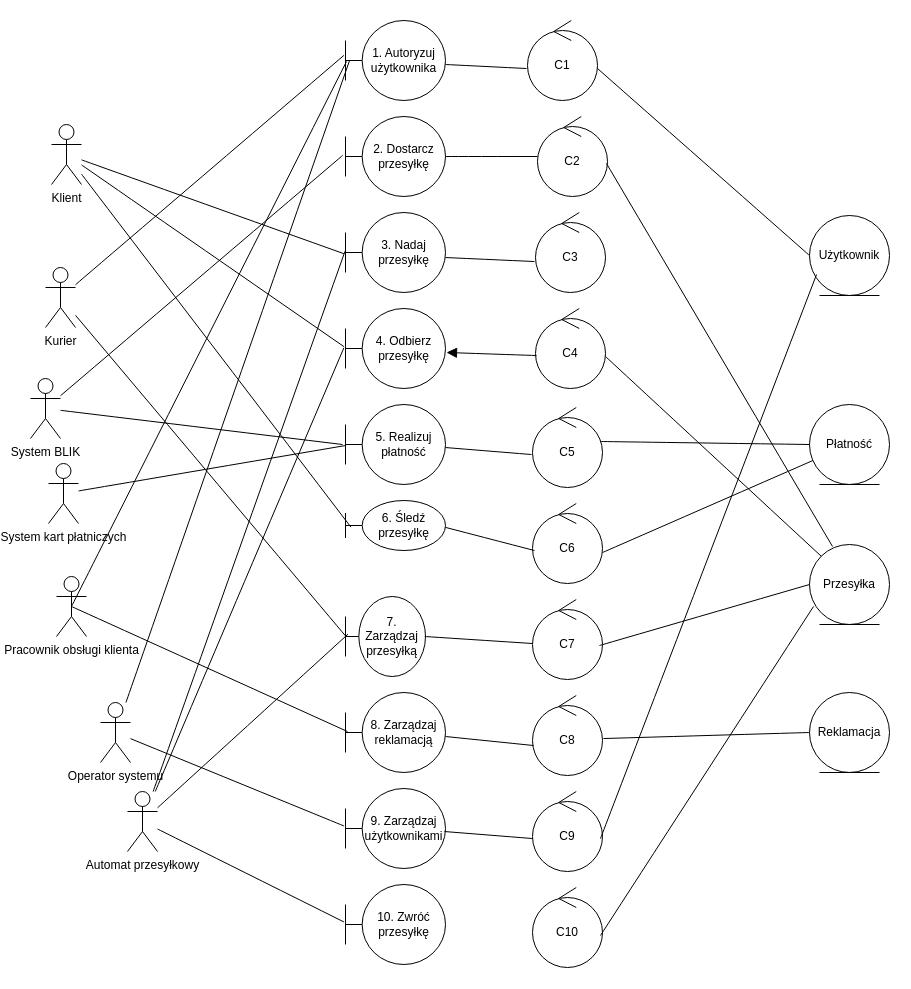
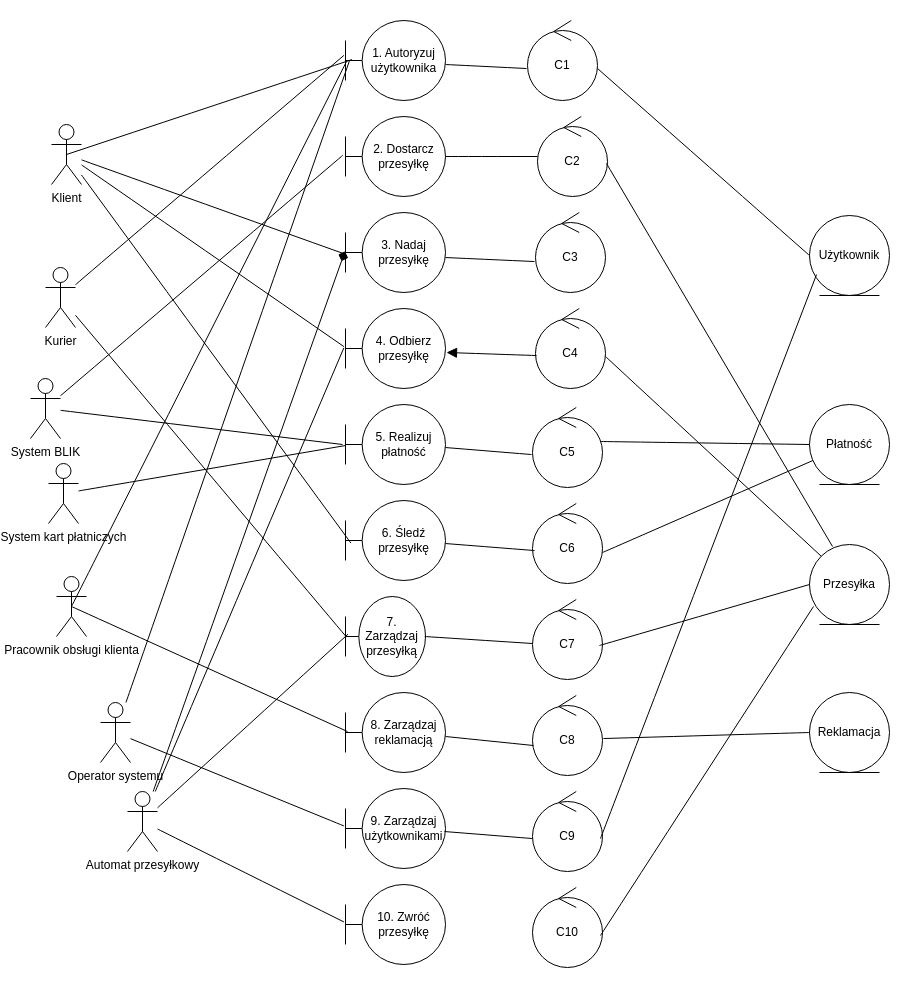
  <mxCell id="0" />
  <mxCell id="1" parent="0" />
  <mxCell id="2" value="Klient" style="shape=umlActor;verticalLabelPosition=bottom;verticalAlign=top;html=1;" vertex="1" parent="1"><mxGeometry x="41" y="124" width="30" height="60" as="geometry" /></mxCell>
  <mxCell id="3" value="Kurier" style="shape=umlActor;verticalLabelPosition=bottom;verticalAlign=top;html=1;" vertex="1" parent="1"><mxGeometry x="35" y="267" width="30" height="60" as="geometry" /></mxCell>
  <mxCell id="4" value="Pracownik obsługi klienta" style="shape=umlActor;verticalLabelPosition=bottom;verticalAlign=top;html=1;" vertex="1" parent="1"><mxGeometry x="46" y="576" width="30" height="60" as="geometry" /></mxCell>
  <mxCell id="5" value="Automat przesyłkowy" style="shape=umlActor;verticalLabelPosition=bottom;verticalAlign=top;html=1;" vertex="1" parent="1"><mxGeometry x="117" y="791" width="30" height="60" as="geometry" /></mxCell>
  <mxCell id="6" value="Operator systemu" style="shape=umlActor;verticalLabelPosition=bottom;verticalAlign=top;html=1;" vertex="1" parent="1"><mxGeometry x="90" y="702" width="30" height="60" as="geometry" /></mxCell>
  <mxCell id="7" value="System BLIK" style="shape=umlActor;verticalLabelPosition=bottom;verticalAlign=top;html=1;" vertex="1" parent="1"><mxGeometry x="20" y="378" width="30" height="60" as="geometry" /></mxCell>
  <mxCell id="8" value="System kart płatniczych" style="shape=umlActor;verticalLabelPosition=bottom;verticalAlign=top;html=1;" vertex="1" parent="1"><mxGeometry x="38" y="463" width="30" height="60" as="geometry" /></mxCell>
  <mxCell id="9" value="1. Autoryzuj użytkownika" style="shape=umlBoundary;whiteSpace=wrap;html=1;" vertex="1" parent="1"><mxGeometry x="335" y="20" width="100" height="80" as="geometry" /></mxCell>
  <mxCell id="10" value="2. Dostarcz przesyłkę" style="shape=umlBoundary;whiteSpace=wrap;html=1;" vertex="1" parent="1"><mxGeometry x="335" y="116" width="100" height="80" as="geometry" /></mxCell>
  <mxCell id="11" value="3. Nadaj przesyłkę" style="shape=umlBoundary;whiteSpace=wrap;html=1;" vertex="1" parent="1"><mxGeometry x="335" y="212" width="100" height="80" as="geometry" /></mxCell>
  <mxCell id="12" value="4. Odbierz przesyłkę" style="shape=umlBoundary;whiteSpace=wrap;html=1;" vertex="1" parent="1"><mxGeometry x="335" y="308" width="100" height="80" as="geometry" /></mxCell>
  <mxCell id="13" value="5. Realizuj płatność" style="shape=umlBoundary;whiteSpace=wrap;html=1;" vertex="1" parent="1"><mxGeometry x="335" y="404" width="100" height="80" as="geometry" /></mxCell>
- <mxCell id="14" value="6. Śledź przesyłkę" style="shape=umlBoundary;whiteSpace=wrap;html=1;" vertex="1" parent="1"><mxGeometry x="335" y="500" width="100" height="50" as="geometry" /></mxCell>
+ <mxCell id="14" value="6. Śledź przesyłkę" style="shape=umlBoundary;whiteSpace=wrap;html=1;" vertex="1" parent="1"><mxGeometry x="335" y="500" width="100" height="80" as="geometry" /></mxCell>
  <mxCell id="15" value="7. Zarządzaj przesyłką" style="shape=umlBoundary;whiteSpace=wrap;html=1;" vertex="1" parent="1"><mxGeometry x="335" y="596" width="80" height="80" as="geometry" /></mxCell>
  <mxCell id="16" value="8. Zarządzaj reklamacją" style="shape=umlBoundary;whiteSpace=wrap;html=1;" vertex="1" parent="1"><mxGeometry x="335" y="692" width="100" height="80" as="geometry" /></mxCell>
  <mxCell id="17" value="9. Zarządzaj użytkownikami" style="shape=umlBoundary;whiteSpace=wrap;html=1;" vertex="1" parent="1"><mxGeometry x="335" y="788" width="100" height="80" as="geometry" /></mxCell>
  <mxCell id="18" value="10. Zwróć przesyłkę" style="shape=umlBoundary;whiteSpace=wrap;html=1;" vertex="1" parent="1"><mxGeometry x="335" y="884" width="100" height="80" as="geometry" /></mxCell>
  <mxCell id="19" value="C1" style="ellipse;shape=umlControl;whiteSpace=wrap;html=1;" vertex="1" parent="1"><mxGeometry x="517" y="20" width="70" height="80" as="geometry" /></mxCell>
  <mxCell id="20" value="C2" style="ellipse;shape=umlControl;whiteSpace=wrap;html=1;" vertex="1" parent="1"><mxGeometry x="527" y="116" width="70" height="80" as="geometry" /></mxCell>
  <mxCell id="21" value="C3" style="ellipse;shape=umlControl;whiteSpace=wrap;html=1;" vertex="1" parent="1"><mxGeometry x="525" y="212" width="70" height="80" as="geometry" /></mxCell>
  <mxCell id="22" value="C4" style="ellipse;shape=umlControl;whiteSpace=wrap;html=1;" vertex="1" parent="1"><mxGeometry x="525" y="308" width="70" height="80" as="geometry" /></mxCell>
  <mxCell id="23" value="C5" style="ellipse;shape=umlControl;whiteSpace=wrap;html=1;" vertex="1" parent="1"><mxGeometry x="522" y="407" width="70" height="80" as="geometry" /></mxCell>
  <mxCell id="24" value="C6" style="ellipse;shape=umlControl;whiteSpace=wrap;html=1;" vertex="1" parent="1"><mxGeometry x="522" y="503" width="70" height="80" as="geometry" /></mxCell>
  <mxCell id="25" value="C7" style="ellipse;shape=umlControl;whiteSpace=wrap;html=1;" vertex="1" parent="1"><mxGeometry x="522" y="599" width="70" height="80" as="geometry" /></mxCell>
  <mxCell id="26" value="C8" style="ellipse;shape=umlControl;whiteSpace=wrap;html=1;" vertex="1" parent="1"><mxGeometry x="522" y="695" width="70" height="80" as="geometry" /></mxCell>
  <mxCell id="27" value="C9" style="ellipse;shape=umlControl;whiteSpace=wrap;html=1;" vertex="1" parent="1"><mxGeometry x="522" y="791" width="70" height="80" as="geometry" /></mxCell>
  <mxCell id="28" value="C10" style="ellipse;shape=umlControl;whiteSpace=wrap;html=1;" vertex="1" parent="1"><mxGeometry x="522" y="887" width="70" height="80" as="geometry" /></mxCell>
  <mxCell id="29" value="Przesyłka" style="ellipse;shape=umlEntity;whiteSpace=wrap;html=1;" vertex="1" parent="1"><mxGeometry x="799" y="544" width="80" height="80" as="geometry" /></mxCell>
  <mxCell id="30" value="Reklamacja" style="ellipse;shape=umlEntity;whiteSpace=wrap;html=1;" vertex="1" parent="1"><mxGeometry x="799" y="692" width="80" height="80" as="geometry" /></mxCell>
  <mxCell id="31" value="Płatność" style="ellipse;shape=umlEntity;whiteSpace=wrap;html=1;" vertex="1" parent="1"><mxGeometry x="799" y="404" width="80" height="80" as="geometry" /></mxCell>
  <mxCell id="32" value="Użytkownik" style="ellipse;shape=umlEntity;whiteSpace=wrap;html=1;" vertex="1" parent="1"><mxGeometry x="799" y="215" width="80" height="80" as="geometry" /></mxCell>
  <mxCell id="33" value="" style="endArrow=none;html=1;rounded=0;fontSize=12;startSize=8;endSize=8;curved=1;exitX=0.5;exitY=0.5;exitDx=0;exitDy=0;exitPerimeter=0;entryX=0.02;entryY=0.488;entryDx=0;entryDy=0;entryPerimeter=0;" edge="1" parent="1" source="4" target="16"><mxGeometry width="50" height="50" relative="1" as="geometry"><mxPoint x="300" y="584" as="sourcePoint" /><mxPoint x="350" y="534" as="targetPoint" /></mxGeometry></mxCell>
  <mxCell id="34" value="" style="endArrow=none;html=1;rounded=0;fontSize=12;startSize=8;endSize=8;curved=1;entryX=0.01;entryY=0.513;entryDx=0;entryDy=0;entryPerimeter=0;exitX=0.5;exitY=0.5;exitDx=0;exitDy=0;exitPerimeter=0;" edge="1" parent="1" source="4" target="9"><mxGeometry width="50" height="50" relative="1" as="geometry"><mxPoint x="98" y="715" as="sourcePoint" /><mxPoint x="347" y="741" as="targetPoint" /></mxGeometry></mxCell>
  <mxCell id="35" value="" style="endArrow=none;html=1;rounded=0;fontSize=12;startSize=8;endSize=8;curved=1;exitX=0;exitY=0.5;exitDx=0;exitDy=0;entryX=1.014;entryY=0.538;entryDx=0;entryDy=0;entryPerimeter=0;" edge="1" parent="1" source="30" target="26"><mxGeometry width="50" height="50" relative="1" as="geometry"><mxPoint x="721" y="600" as="sourcePoint" /><mxPoint x="771" y="550" as="targetPoint" /></mxGeometry></mxCell>
  <mxCell id="36" value="" style="endArrow=none;html=1;rounded=0;fontSize=12;startSize=8;endSize=8;curved=1;exitX=1;exitY=0.55;exitDx=0;exitDy=0;exitPerimeter=0;entryX=0.014;entryY=0.625;entryDx=0;entryDy=0;entryPerimeter=0;" edge="1" parent="1" source="16" target="26"><mxGeometry width="50" height="50" relative="1" as="geometry"><mxPoint x="117" y="735" as="sourcePoint" /><mxPoint x="357" y="751" as="targetPoint" /></mxGeometry></mxCell>
  <mxCell id="37" value="" style="endArrow=none;html=1;rounded=0;fontSize=12;startSize=8;endSize=8;curved=1;exitX=0.99;exitY=0.5;exitDx=0;exitDy=0;exitPerimeter=0;entryX=0;entryY=0.55;entryDx=0;entryDy=0;entryPerimeter=0;" edge="1" parent="1" source="15" target="25"><mxGeometry width="50" height="50" relative="1" as="geometry"><mxPoint x="548" y="547" as="sourcePoint" /><mxPoint x="598" y="497" as="targetPoint" /></mxGeometry></mxCell>
  <mxCell id="38" value="" style="endArrow=none;html=1;rounded=0;fontSize=12;startSize=8;endSize=8;curved=1;exitX=0;exitY=0.588;exitDx=0;exitDy=0;exitPerimeter=0;entryX=0.99;entryY=0.538;entryDx=0;entryDy=0;entryPerimeter=0;" edge="1" parent="1" source="27" target="17"><mxGeometry width="50" height="50" relative="1" as="geometry"><mxPoint x="595" y="729" as="sourcePoint" /><mxPoint x="645" y="679" as="targetPoint" /></mxGeometry></mxCell>
  <mxCell id="39" value="" style="endArrow=none;html=1;rounded=0;fontSize=12;startSize=8;endSize=8;curved=1;exitX=0.029;exitY=0.588;exitDx=0;exitDy=0;exitPerimeter=0;entryX=1;entryY=0.538;entryDx=0;entryDy=0;entryPerimeter=0;" edge="1" parent="1" source="24" target="14"><mxGeometry width="50" height="50" relative="1" as="geometry"><mxPoint x="591" y="524" as="sourcePoint" /><mxPoint x="641" y="474" as="targetPoint" /></mxGeometry></mxCell>
  <mxCell id="40" value="" style="endArrow=none;html=1;rounded=0;fontSize=12;startSize=8;endSize=8;curved=1;exitX=-0.014;exitY=0.588;exitDx=0;exitDy=0;exitPerimeter=0;entryX=1;entryY=0.538;entryDx=0;entryDy=0;entryPerimeter=0;" edge="1" parent="1" source="23" target="13"><mxGeometry width="50" height="50" relative="1" as="geometry"><mxPoint x="609" y="362" as="sourcePoint" /><mxPoint x="463" y="411" as="targetPoint" /></mxGeometry></mxCell>
  <mxCell id="41" value="" style="endArrow=block;html=1;rounded=0;fontSize=12;startSize=8;endSize=8;curved=1;exitX=0.014;exitY=0.588;exitDx=0;exitDy=0;exitPerimeter=0;entryX=1.01;entryY=0.55;entryDx=0;entryDy=0;entryPerimeter=0;" edge="1" parent="1" source="22" target="12"><mxGeometry width="50" height="50" relative="1" as="geometry"><mxPoint x="609" y="362" as="sourcePoint" /><mxPoint x="659" y="312" as="targetPoint" /></mxGeometry></mxCell>
  <mxCell id="42" value="" style="endArrow=none;html=1;rounded=0;fontSize=12;startSize=8;endSize=8;curved=1;exitX=-0.014;exitY=0.613;exitDx=0;exitDy=0;exitPerimeter=0;entryX=1;entryY=0.563;entryDx=0;entryDy=0;entryPerimeter=0;" edge="1" parent="1" source="21" target="11"><mxGeometry width="50" height="50" relative="1" as="geometry"><mxPoint x="631" y="179" as="sourcePoint" /><mxPoint x="681" y="129" as="targetPoint" /></mxGeometry></mxCell>
  <mxCell id="43" value="" style="endArrow=none;html=1;rounded=0;fontSize=12;startSize=8;endSize=8;curved=1;entryX=0;entryY=0.513;entryDx=0;entryDy=0;entryPerimeter=0;" edge="1" parent="1" source="8" target="13"><mxGeometry width="50" height="50" relative="1" as="geometry"><mxPoint x="444" y="339" as="sourcePoint" /><mxPoint x="494" y="289" as="targetPoint" /></mxGeometry></mxCell>
  <mxCell id="44" value="" style="endArrow=none;html=1;rounded=0;fontSize=12;startSize=8;endSize=8;curved=1;entryX=-0.03;entryY=0.5;entryDx=0;entryDy=0;entryPerimeter=0;" edge="1" parent="1" source="7" target="13"><mxGeometry width="50" height="50" relative="1" as="geometry"><mxPoint x="444" y="339" as="sourcePoint" /><mxPoint x="494" y="289" as="targetPoint" /></mxGeometry></mxCell>
  <mxCell id="45" value="" style="endArrow=none;html=1;rounded=0;fontSize=12;startSize=8;endSize=8;curved=1;entryX=0;entryY=0.5;entryDx=0;entryDy=0;exitX=0.971;exitY=0.425;exitDx=0;exitDy=0;exitPerimeter=0;" edge="1" parent="1" source="23" target="31"><mxGeometry width="50" height="50" relative="1" as="geometry"><mxPoint x="444" y="339" as="sourcePoint" /><mxPoint x="494" y="289" as="targetPoint" /></mxGeometry></mxCell>
  <mxCell id="46" value="" style="endArrow=none;html=1;rounded=0;fontSize=12;startSize=8;endSize=8;curved=1;entryX=0;entryY=0.5;entryDx=0;entryDy=0;entryPerimeter=0;exitX=1;exitY=0.5;exitDx=0;exitDy=0;exitPerimeter=0;" edge="1" parent="1" source="10" target="20"><mxGeometry width="50" height="50" relative="1" as="geometry"><mxPoint x="465" y="238" as="sourcePoint" /><mxPoint x="515" y="188" as="targetPoint" /></mxGeometry></mxCell>
  <mxCell id="47" value="" style="endArrow=none;html=1;rounded=0;fontSize=12;startSize=8;endSize=8;curved=1;entryX=-0.014;entryY=0.6;entryDx=0;entryDy=0;entryPerimeter=0;exitX=1;exitY=0.55;exitDx=0;exitDy=0;exitPerimeter=0;" edge="1" parent="1" source="9" target="19"><mxGeometry width="50" height="50" relative="1" as="geometry"><mxPoint x="465" y="238" as="sourcePoint" /><mxPoint x="515" y="188" as="targetPoint" /></mxGeometry></mxCell>
  <mxCell id="48" value="" style="endArrow=none;html=1;rounded=0;fontSize=12;startSize=8;endSize=8;curved=1;exitX=1;exitY=0.613;exitDx=0;exitDy=0;exitPerimeter=0;" edge="1" parent="1" source="24" target="31"><mxGeometry width="50" height="50" relative="1" as="geometry"><mxPoint x="574" y="620" as="sourcePoint" /><mxPoint x="624" y="570" as="targetPoint" /></mxGeometry></mxCell>
  <mxCell id="49" value="" style="endArrow=none;html=1;rounded=0;fontSize=12;startSize=8;endSize=8;curved=1;entryX=0;entryY=0.5;entryDx=0;entryDy=0;exitX=0.957;exitY=0.575;exitDx=0;exitDy=0;exitPerimeter=0;" edge="1" parent="1" source="25" target="29"><mxGeometry width="50" height="50" relative="1" as="geometry"><mxPoint x="574" y="620" as="sourcePoint" /><mxPoint x="624" y="570" as="targetPoint" /></mxGeometry></mxCell>
  <mxCell id="50" value="" style="endArrow=none;html=1;rounded=0;fontSize=12;startSize=8;endSize=8;curved=1;entryX=0.05;entryY=0.775;entryDx=0;entryDy=0;exitX=0.971;exitY=0.6;exitDx=0;exitDy=0;exitPerimeter=0;entryPerimeter=0;" edge="1" parent="1" source="28" target="29"><mxGeometry width="50" height="50" relative="1" as="geometry"><mxPoint x="574" y="620" as="sourcePoint" /><mxPoint x="624" y="570" as="targetPoint" /></mxGeometry></mxCell>
  <mxCell id="51" value="" style="endArrow=none;html=1;rounded=0;fontSize=12;startSize=8;endSize=8;curved=1;exitX=1;exitY=0.6;exitDx=0;exitDy=0;exitPerimeter=0;entryX=0;entryY=0;entryDx=0;entryDy=0;" edge="1" parent="1" source="22" target="29"><mxGeometry width="50" height="50" relative="1" as="geometry"><mxPoint x="746" y="396" as="sourcePoint" /><mxPoint x="796" y="346" as="targetPoint" /></mxGeometry></mxCell>
  <mxCell id="52" value="" style="endArrow=none;html=1;rounded=0;fontSize=12;startSize=8;endSize=8;curved=1;exitX=0.986;exitY=0.588;exitDx=0;exitDy=0;exitPerimeter=0;entryX=0.288;entryY=0.025;entryDx=0;entryDy=0;entryPerimeter=0;" edge="1" parent="1" source="20" target="29"><mxGeometry width="50" height="50" relative="1" as="geometry"><mxPoint x="695" y="286" as="sourcePoint" /><mxPoint x="745" y="236" as="targetPoint" /></mxGeometry></mxCell>
  <mxCell id="53" value="" style="endArrow=none;html=1;rounded=0;fontSize=12;startSize=8;endSize=8;curved=1;entryX=1;entryY=0.6;entryDx=0;entryDy=0;entryPerimeter=0;exitX=0;exitY=0.5;exitDx=0;exitDy=0;" edge="1" parent="1" source="32" target="19"><mxGeometry width="50" height="50" relative="1" as="geometry"><mxPoint x="695" y="286" as="sourcePoint" /><mxPoint x="745" y="236" as="targetPoint" /></mxGeometry></mxCell>
  <mxCell id="54" value="" style="endArrow=none;html=1;rounded=0;fontSize=12;startSize=8;endSize=8;curved=1;exitX=0.971;exitY=0.588;exitDx=0;exitDy=0;exitPerimeter=0;entryX=0.088;entryY=0.738;entryDx=0;entryDy=0;entryPerimeter=0;" edge="1" parent="1" source="27" target="32"><mxGeometry width="50" height="50" relative="1" as="geometry"><mxPoint x="695" y="586" as="sourcePoint" /><mxPoint x="745" y="536" as="targetPoint" /></mxGeometry></mxCell>
  <mxCell id="55" value="" style="endArrow=none;html=1;rounded=0;fontSize=12;startSize=8;endSize=8;curved=1;entryX=0.042;entryY=0.495;entryDx=0;entryDy=0;entryPerimeter=0;" edge="1" parent="1" source="6" target="9"><mxGeometry width="50" height="50" relative="1" as="geometry"><mxPoint x="186" y="724" as="sourcePoint" /><mxPoint x="196" y="190" as="targetPoint" /></mxGeometry></mxCell>
  <mxCell id="56" value="" style="endArrow=none;html=1;rounded=0;fontSize=12;startSize=8;endSize=8;curved=1;exitX=-0.016;exitY=0.468;exitDx=0;exitDy=0;exitPerimeter=0;" edge="1" parent="1" source="17" target="6"><mxGeometry width="50" height="50" relative="1" as="geometry"><mxPoint x="353" y="388" as="sourcePoint" /><mxPoint x="403" y="338" as="targetPoint" /></mxGeometry></mxCell>
  <mxCell id="57" value="" style="endArrow=none;html=1;rounded=0;fontSize=12;startSize=8;endSize=8;curved=1;entryX=0.031;entryY=0.471;entryDx=0;entryDy=0;entryPerimeter=0;" edge="1" parent="1" source="5" target="15"><mxGeometry width="50" height="50" relative="1" as="geometry"><mxPoint x="319" y="485" as="sourcePoint" /><mxPoint x="369" y="435" as="targetPoint" /></mxGeometry></mxCell>
  <mxCell id="58" value="" style="endArrow=none;html=1;rounded=0;fontSize=12;startSize=8;endSize=8;curved=1;exitX=-0.028;exitY=0.486;exitDx=0;exitDy=0;exitPerimeter=0;" edge="1" parent="1" source="10" target="7"><mxGeometry width="50" height="50" relative="1" as="geometry"><mxPoint x="321" y="403" as="sourcePoint" /><mxPoint x="371" y="353" as="targetPoint" /></mxGeometry></mxCell>
  <mxCell id="59" value="" style="endArrow=none;html=1;rounded=0;fontSize=12;startSize=8;endSize=8;curved=1;entryX=-0.016;entryY=0.436;entryDx=0;entryDy=0;entryPerimeter=0;" edge="1" parent="1" source="3" target="9"><mxGeometry width="50" height="50" relative="1" as="geometry"><mxPoint x="222" y="304" as="sourcePoint" /><mxPoint x="272" y="254" as="targetPoint" /></mxGeometry></mxCell>
  <mxCell id="60" value="" style="endArrow=none;html=1;rounded=0;fontSize=12;startSize=8;endSize=8;curved=1;exitX=0.007;exitY=0.501;exitDx=0;exitDy=0;exitPerimeter=0;" edge="1" parent="1" source="15" target="3"><mxGeometry width="50" height="50" relative="1" as="geometry"><mxPoint x="222" y="304" as="sourcePoint" /><mxPoint x="272" y="254" as="targetPoint" /></mxGeometry></mxCell>
- <mxCell id="61" value="" style="endArrow=none;html=1;rounded=0;fontSize=12;startSize=8;endSize=8;curved=1;entryX=-0.005;entryY=0.485;entryDx=0;entryDy=0;entryPerimeter=0;" edge="1" parent="1" source="5" target="11"><mxGeometry width="50" height="50" relative="1" as="geometry"><mxPoint x="275" y="555" as="sourcePoint" /><mxPoint x="325" y="505" as="targetPoint" /></mxGeometry></mxCell>
+ <mxCell id="61" value="" style="endArrow=diamond;html=1;rounded=0;fontSize=12;startSize=8;endSize=8;curved=1;entryX=-0.005;entryY=0.485;entryDx=0;entryDy=0;entryPerimeter=0;" edge="1" parent="1" source="5" target="11"><mxGeometry width="50" height="50" relative="1" as="geometry"><mxPoint x="275" y="555" as="sourcePoint" /><mxPoint x="325" y="505" as="targetPoint" /></mxGeometry></mxCell>
  <mxCell id="62" value="" style="endArrow=none;html=1;rounded=0;fontSize=12;startSize=8;endSize=8;curved=1;entryX=-0.016;entryY=0.491;entryDx=0;entryDy=0;entryPerimeter=0;" edge="1" parent="1" source="5" target="12"><mxGeometry width="50" height="50" relative="1" as="geometry"><mxPoint x="275" y="555" as="sourcePoint" /><mxPoint x="325" y="505" as="targetPoint" /></mxGeometry></mxCell>
  <mxCell id="63" value="" style="endArrow=none;html=1;rounded=0;fontSize=12;startSize=8;endSize=8;curved=1;entryX=-0.016;entryY=0.468;entryDx=0;entryDy=0;entryPerimeter=0;" edge="1" parent="1" source="5" target="18"><mxGeometry width="50" height="50" relative="1" as="geometry"><mxPoint x="275" y="555" as="sourcePoint" /><mxPoint x="325" y="505" as="targetPoint" /></mxGeometry></mxCell>
  <mxCell id="64" value="" style="endArrow=none;html=1;rounded=0;fontSize=12;startSize=8;endSize=8;curved=1;entryX=-0.016;entryY=0.515;entryDx=0;entryDy=0;entryPerimeter=0;" edge="1" parent="1" source="2" target="11"><mxGeometry width="50" height="50" relative="1" as="geometry"><mxPoint x="255" y="361" as="sourcePoint" /><mxPoint x="305" y="311" as="targetPoint" /></mxGeometry></mxCell>
  <mxCell id="65" value="" style="endArrow=none;html=1;rounded=0;fontSize=12;startSize=8;endSize=8;curved=1;entryX=-0.016;entryY=0.476;entryDx=0;entryDy=0;entryPerimeter=0;" edge="1" parent="1" source="2" target="12"><mxGeometry width="50" height="50" relative="1" as="geometry"><mxPoint x="255" y="361" as="sourcePoint" /><mxPoint x="305" y="311" as="targetPoint" /></mxGeometry></mxCell>
  <mxCell id="66" value="" style="endArrow=none;html=1;rounded=0;fontSize=12;startSize=8;endSize=8;curved=1;entryX=0.054;entryY=0.532;entryDx=0;entryDy=0;entryPerimeter=0;" edge="1" parent="1" source="2" target="14"><mxGeometry width="50" height="50" relative="1" as="geometry"><mxPoint x="152" y="411" as="sourcePoint" /><mxPoint x="202" y="361" as="targetPoint" /></mxGeometry></mxCell>
+ <mxCell id="67" value="" style="endArrow=none;html=1;rounded=0;fontSize=12;startSize=8;endSize=8;curved=1;entryX=0.5;entryY=0.5;entryDx=0;entryDy=0;entryPerimeter=0;exitX=0.066;exitY=0.488;exitDx=0;exitDy=0;exitPerimeter=0;" edge="1" parent="1" source="9" target="2"><mxGeometry width="50" height="50" relative="1" as="geometry"><mxPoint x="239" y="438" as="sourcePoint" /><mxPoint x="289" y="388" as="targetPoint" /></mxGeometry></mxCell>
